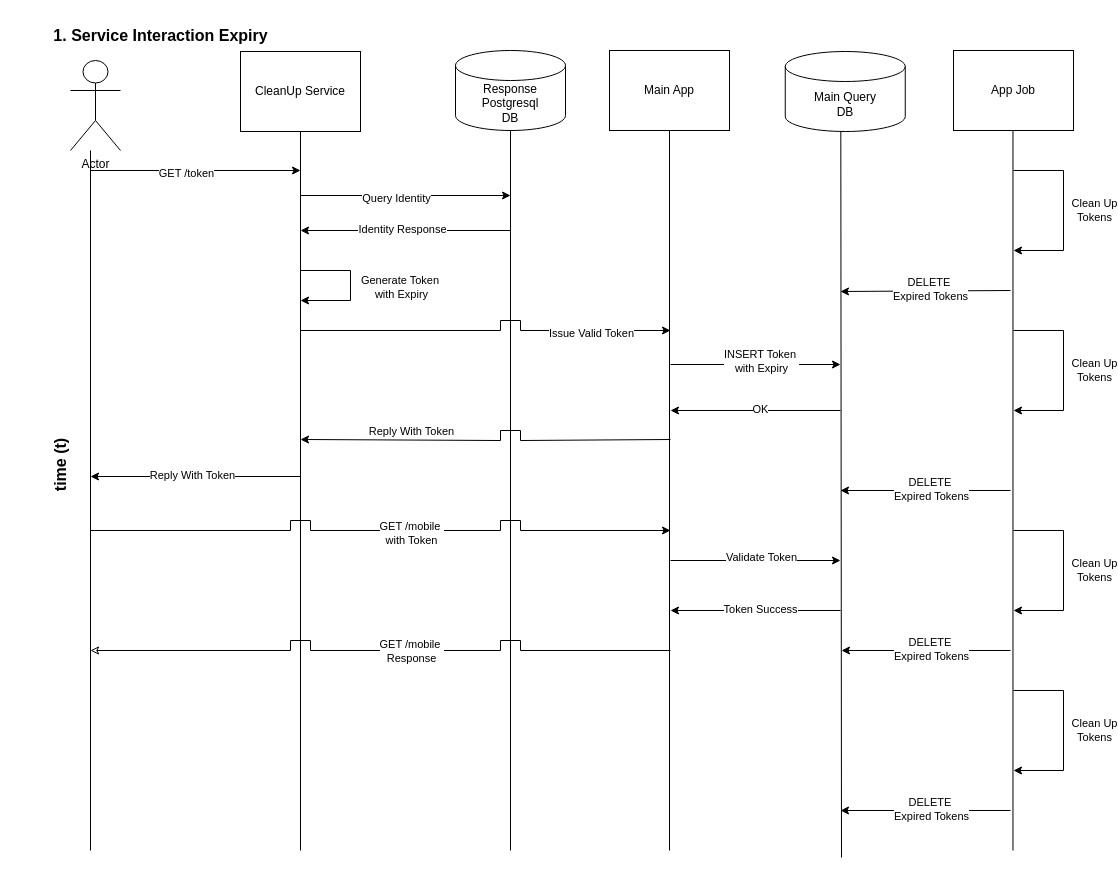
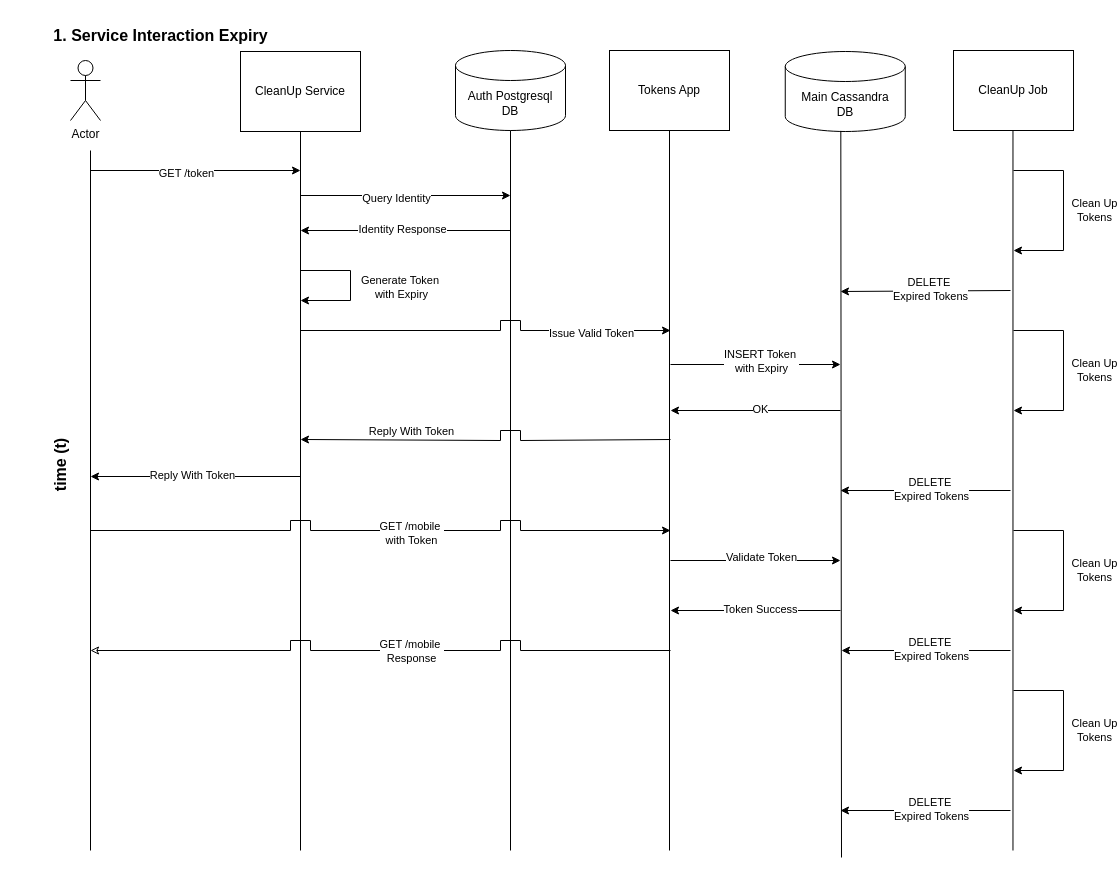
  <mxCell id="0" />
  <mxCell id="1" parent="0" />
  <mxCell id="2" value="&lt;b&gt;&lt;font style=&quot;font-size: 16px;&quot;&gt;1. Service Interaction Expiry&lt;/font&gt;&lt;/b&gt;" style="text;html=1;align=center;verticalAlign=middle;resizable=0;points=[];autosize=1;strokeColor=none;fillColor=none;" vertex="1" parent="1"><mxGeometry x="40" y="20" width="240" height="30" as="geometry" /></mxCell>
- <mxCell id="3" value="Actor" style="shape=umlActor;verticalLabelPosition=bottom;verticalAlign=top;html=1;outlineConnect=0;" vertex="1" parent="1"><mxGeometry x="70" y="60" width="50" height="90" as="geometry" /></mxCell>
+ <mxCell id="3" value="Actor" style="shape=umlActor;verticalLabelPosition=bottom;verticalAlign=top;html=1;outlineConnect=0;" vertex="1" parent="1"><mxGeometry x="70" y="60" width="30" height="60" as="geometry" /></mxCell>
  <mxCell id="4" value="CleanUp Service" style="rounded=0;whiteSpace=wrap;html=1;" vertex="1" parent="1"><mxGeometry x="240" y="51" width="120" height="80" as="geometry" /></mxCell>
- <mxCell id="5" value="Main App" style="rounded=0;whiteSpace=wrap;html=1;" vertex="1" parent="1"><mxGeometry x="609" y="50" width="120" height="80" as="geometry" /></mxCell>
+ <mxCell id="5" value="Tokens App" style="rounded=0;whiteSpace=wrap;html=1;" vertex="1" parent="1"><mxGeometry x="609" y="50" width="120" height="80" as="geometry" /></mxCell>
  <mxCell id="6" value="" style="endArrow=none;html=1;rounded=0;" edge="1" parent="1"><mxGeometry width="50" height="50" relative="1" as="geometry"><mxPoint x="90" y="150" as="sourcePoint" /><mxPoint x="90" y="850" as="targetPoint" /></mxGeometry></mxCell>
  <mxCell id="7" value="" style="endArrow=none;html=1;rounded=0;exitX=0.5;exitY=1;exitDx=0;exitDy=0;" edge="1" parent="1" source="4"><mxGeometry width="50" height="50" relative="1" as="geometry"><mxPoint x="299.5" y="151" as="sourcePoint" /><mxPoint x="300" y="850" as="targetPoint" /></mxGeometry></mxCell>
  <mxCell id="8" value="" style="endArrow=none;html=1;rounded=0;exitX=0.5;exitY=1;exitDx=0;exitDy=0;" edge="1" parent="1" source="5"><mxGeometry width="50" height="50" relative="1" as="geometry"><mxPoint x="668.5" y="153" as="sourcePoint" /><mxPoint x="669" y="850" as="targetPoint" /></mxGeometry></mxCell>
- <mxCell id="9" value="Response Postgresql&lt;div&gt;DB&lt;/div&gt;" style="shape=cylinder3;whiteSpace=wrap;html=1;boundedLbl=1;backgroundOutline=1;size=15;" vertex="1" parent="1"><mxGeometry x="455" y="50" width="110" height="80" as="geometry" /></mxCell>
- <mxCell id="10" value="Main Query&lt;div&gt;DB&lt;/div&gt;" style="shape=cylinder3;whiteSpace=wrap;html=1;boundedLbl=1;backgroundOutline=1;size=15;" vertex="1" parent="1"><mxGeometry x="784.76" y="51" width="120" height="80" as="geometry" /></mxCell>
+ <mxCell id="9" value="Auth Postgresql&lt;div&gt;DB&lt;/div&gt;" style="shape=cylinder3;whiteSpace=wrap;html=1;boundedLbl=1;backgroundOutline=1;size=15;" vertex="1" parent="1"><mxGeometry x="455" y="50" width="110" height="80" as="geometry" /></mxCell>
+ <mxCell id="10" value="Main Cassandra&lt;div&gt;DB&lt;/div&gt;" style="shape=cylinder3;whiteSpace=wrap;html=1;boundedLbl=1;backgroundOutline=1;size=15;" vertex="1" parent="1"><mxGeometry x="784.76" y="51" width="120" height="80" as="geometry" /></mxCell>
  <mxCell id="11" value="" style="endArrow=none;html=1;rounded=0;exitX=0.5;exitY=1;exitDx=0;exitDy=0;exitPerimeter=0;" edge="1" parent="1" source="9"><mxGeometry width="50" height="50" relative="1" as="geometry"><mxPoint x="509.66" y="151" as="sourcePoint" /><mxPoint x="510" y="850" as="targetPoint" /></mxGeometry></mxCell>
  <mxCell id="12" value="" style="endArrow=none;html=1;rounded=0;exitX=0.488;exitY=0.993;exitDx=0;exitDy=0;exitPerimeter=0;" edge="1" parent="1"><mxGeometry width="50" height="50" relative="1" as="geometry"><mxPoint x="840.32" y="130.44" as="sourcePoint" /><mxPoint x="841" y="857" as="targetPoint" /></mxGeometry></mxCell>
  <mxCell id="13" value="" style="endArrow=classic;html=1;rounded=0;" edge="1" parent="1"><mxGeometry width="50" height="50" relative="1" as="geometry"><mxPoint x="90" y="170" as="sourcePoint" /><mxPoint x="300" y="170" as="targetPoint" /></mxGeometry></mxCell>
  <mxCell id="14" value="GET /token" style="edgeLabel;html=1;align=center;verticalAlign=middle;resizable=0;points=[];" vertex="1" connectable="0" parent="13"><mxGeometry x="-0.091" y="-2" relative="1" as="geometry"><mxPoint as="offset" /></mxGeometry></mxCell>
  <mxCell id="15" value="" style="endArrow=classic;html=1;rounded=0;" edge="1" parent="1"><mxGeometry width="50" height="50" relative="1" as="geometry"><mxPoint x="300" y="195" as="sourcePoint" /><mxPoint x="510" y="195" as="targetPoint" /></mxGeometry></mxCell>
  <mxCell id="16" value="Query Identity" style="edgeLabel;html=1;align=center;verticalAlign=middle;resizable=0;points=[];" vertex="1" connectable="0" parent="15"><mxGeometry x="-0.091" y="-2" relative="1" as="geometry"><mxPoint as="offset" /></mxGeometry></mxCell>
  <mxCell id="17" value="" style="endArrow=classic;html=1;rounded=0;" edge="1" parent="1"><mxGeometry width="50" height="50" relative="1" as="geometry"><mxPoint x="510" y="230" as="sourcePoint" /><mxPoint x="300" y="230" as="targetPoint" /></mxGeometry></mxCell>
  <mxCell id="18" value="Identity Response" style="edgeLabel;html=1;align=center;verticalAlign=middle;resizable=0;points=[];" vertex="1" connectable="0" parent="17"><mxGeometry x="-0.091" y="-2" relative="1" as="geometry"><mxPoint x="-14" as="offset" /></mxGeometry></mxCell>
  <mxCell id="19" value="" style="endArrow=classic;html=1;rounded=0;" edge="1" parent="1"><mxGeometry width="50" height="50" relative="1" as="geometry"><mxPoint x="300" y="270" as="sourcePoint" /><mxPoint x="300" y="300" as="targetPoint" /><Array as="points"><mxPoint x="350" y="270" /><mxPoint x="350" y="300" /></Array></mxGeometry></mxCell>
  <mxCell id="20" value="Generate Token&amp;nbsp;&lt;div&gt;with Expiry&lt;/div&gt;" style="edgeLabel;html=1;align=center;verticalAlign=middle;resizable=0;points=[];" vertex="1" connectable="0" parent="19"><mxGeometry x="-0.091" y="-2" relative="1" as="geometry"><mxPoint x="52" y="7" as="offset" /></mxGeometry></mxCell>
  <mxCell id="21" value="" style="endArrow=classic;html=1;rounded=0;" edge="1" parent="1"><mxGeometry width="50" height="50" relative="1" as="geometry"><mxPoint x="300" y="330" as="sourcePoint" /><mxPoint x="670" y="330" as="targetPoint" /><Array as="points"><mxPoint x="500" y="330" /><mxPoint x="500" y="320" /><mxPoint x="520" y="320" /><mxPoint x="520" y="330" /></Array></mxGeometry></mxCell>
  <mxCell id="22" value="Issue Valid Token" style="edgeLabel;html=1;align=center;verticalAlign=middle;resizable=0;points=[];" vertex="1" connectable="0" parent="21"><mxGeometry x="-0.091" y="-2" relative="1" as="geometry"><mxPoint x="113" as="offset" /></mxGeometry></mxCell>
  <mxCell id="23" value="" style="endArrow=classic;html=1;rounded=0;" edge="1" parent="1"><mxGeometry width="50" height="50" relative="1" as="geometry"><mxPoint x="670" y="364" as="sourcePoint" /><mxPoint x="840" y="364" as="targetPoint" /></mxGeometry></mxCell>
  <mxCell id="24" value="INSERT Token&amp;nbsp;&lt;div&gt;with Expiry&lt;/div&gt;" style="edgeLabel;html=1;align=center;verticalAlign=middle;resizable=0;points=[];" vertex="1" connectable="0" parent="23"><mxGeometry x="-0.091" y="-2" relative="1" as="geometry"><mxPoint x="13" y="-6" as="offset" /></mxGeometry></mxCell>
- <mxCell id="25" value="App Job" style="rounded=0;whiteSpace=wrap;html=1;" vertex="1" parent="1"><mxGeometry x="953" y="50" width="120" height="80" as="geometry" /></mxCell>
+ <mxCell id="25" value="CleanUp Job" style="rounded=0;whiteSpace=wrap;html=1;" vertex="1" parent="1"><mxGeometry x="953" y="50" width="120" height="80" as="geometry" /></mxCell>
  <mxCell id="26" value="" style="endArrow=none;html=1;rounded=0;exitX=0.5;exitY=1;exitDx=0;exitDy=0;" edge="1" parent="1"><mxGeometry width="50" height="50" relative="1" as="geometry"><mxPoint x="1012.47" y="130" as="sourcePoint" /><mxPoint x="1012.47" y="850" as="targetPoint" /></mxGeometry></mxCell>
  <mxCell id="27" value="" style="endArrow=classic;html=1;rounded=0;" edge="1" parent="1"><mxGeometry width="50" height="50" relative="1" as="geometry"><mxPoint x="90" y="530" as="sourcePoint" /><mxPoint x="670" y="530" as="targetPoint" /><Array as="points"><mxPoint x="290" y="530" /><mxPoint x="290" y="520" /><mxPoint x="310" y="520" /><mxPoint x="310" y="530" /><mxPoint x="500" y="530" /><mxPoint x="500" y="520" /><mxPoint x="520" y="520" /><mxPoint x="520" y="530" /></Array></mxGeometry></mxCell>
  <mxCell id="28" value="GET /mobile&amp;nbsp;&lt;div&gt;with Token&lt;/div&gt;" style="edgeLabel;html=1;align=center;verticalAlign=middle;resizable=0;points=[];" vertex="1" connectable="0" parent="27"><mxGeometry x="-0.091" y="-2" relative="1" as="geometry"><mxPoint x="58" as="offset" /></mxGeometry></mxCell>
  <mxCell id="29" value="" style="endArrow=classic;html=1;rounded=0;" edge="1" parent="1"><mxGeometry width="50" height="50" relative="1" as="geometry"><mxPoint x="670" y="439" as="sourcePoint" /><mxPoint x="300" y="439" as="targetPoint" /><Array as="points"><mxPoint x="520" y="440" /><mxPoint x="520" y="430" /><mxPoint x="500" y="430" /><mxPoint x="500" y="440" /></Array></mxGeometry></mxCell>
  <mxCell id="30" value="Reply With Token" style="edgeLabel;html=1;align=center;verticalAlign=middle;resizable=0;points=[];" vertex="1" connectable="0" parent="29"><mxGeometry x="-0.091" y="-2" relative="1" as="geometry"><mxPoint x="-93" y="2" as="offset" /></mxGeometry></mxCell>
  <mxCell id="31" value="" style="endArrow=classic;html=1;rounded=0;" edge="1" parent="1"><mxGeometry width="50" height="50" relative="1" as="geometry"><mxPoint x="840" y="410" as="sourcePoint" /><mxPoint x="670" y="410" as="targetPoint" /></mxGeometry></mxCell>
  <mxCell id="32" value="OK" style="edgeLabel;html=1;align=center;verticalAlign=middle;resizable=0;points=[];" vertex="1" connectable="0" parent="31"><mxGeometry x="-0.091" y="-2" relative="1" as="geometry"><mxPoint x="-4" as="offset" /></mxGeometry></mxCell>
  <mxCell id="33" value="" style="endArrow=classic;html=1;rounded=0;" edge="1" parent="1"><mxGeometry width="50" height="50" relative="1" as="geometry"><mxPoint x="300" y="476" as="sourcePoint" /><mxPoint x="90" y="476" as="targetPoint" /></mxGeometry></mxCell>
  <mxCell id="34" value="Reply With Token" style="edgeLabel;html=1;align=center;verticalAlign=middle;resizable=0;points=[];" vertex="1" connectable="0" parent="33"><mxGeometry x="-0.091" y="-2" relative="1" as="geometry"><mxPoint x="-14" as="offset" /></mxGeometry></mxCell>
  <mxCell id="35" value="" style="endArrow=classic;html=1;rounded=0;" edge="1" parent="1"><mxGeometry width="50" height="50" relative="1" as="geometry"><mxPoint x="670" y="560" as="sourcePoint" /><mxPoint x="840" y="560" as="targetPoint" /></mxGeometry></mxCell>
  <mxCell id="36" value="Validate Token" style="edgeLabel;html=1;align=center;verticalAlign=middle;resizable=0;points=[];" vertex="1" connectable="0" parent="35"><mxGeometry x="-0.091" y="-2" relative="1" as="geometry"><mxPoint x="13" y="-6" as="offset" /></mxGeometry></mxCell>
  <mxCell id="37" value="" style="endArrow=classic;html=1;rounded=0;" edge="1" parent="1"><mxGeometry width="50" height="50" relative="1" as="geometry"><mxPoint x="840" y="610" as="sourcePoint" /><mxPoint x="670" y="610" as="targetPoint" /></mxGeometry></mxCell>
  <mxCell id="38" value="Token Success" style="edgeLabel;html=1;align=center;verticalAlign=middle;resizable=0;points=[];" vertex="1" connectable="0" parent="37"><mxGeometry x="-0.091" y="-2" relative="1" as="geometry"><mxPoint x="-4" as="offset" /></mxGeometry></mxCell>
  <mxCell id="39" value="" style="endArrow=none;html=1;rounded=0;startArrow=classic;startFill=0;" edge="1" parent="1"><mxGeometry width="50" height="50" relative="1" as="geometry"><mxPoint x="90" y="650" as="sourcePoint" /><mxPoint x="670" y="650" as="targetPoint" /><Array as="points"><mxPoint x="290" y="650" /><mxPoint x="290" y="640" /><mxPoint x="310" y="640" /><mxPoint x="310" y="650" /><mxPoint x="500" y="650" /><mxPoint x="500" y="640" /><mxPoint x="520" y="640" /><mxPoint x="520" y="650" /></Array></mxGeometry></mxCell>
  <mxCell id="40" value="GET /mobile&amp;nbsp;&lt;div&gt;Response&lt;/div&gt;" style="edgeLabel;html=1;align=center;verticalAlign=middle;resizable=0;points=[];" vertex="1" connectable="0" parent="39"><mxGeometry x="-0.091" y="-2" relative="1" as="geometry"><mxPoint x="58" y="-2" as="offset" /></mxGeometry></mxCell>
  <mxCell id="41" value="" style="endArrow=classic;html=1;rounded=0;" edge="1" parent="1"><mxGeometry width="50" height="50" relative="1" as="geometry"><mxPoint x="1013" y="170" as="sourcePoint" /><mxPoint x="1013" y="250" as="targetPoint" /><Array as="points"><mxPoint x="1063" y="170" /><mxPoint x="1063" y="250" /></Array></mxGeometry></mxCell>
  <mxCell id="42" value="Clean Up&lt;div&gt;Tokens&lt;/div&gt;" style="edgeLabel;html=1;align=center;verticalAlign=middle;resizable=0;points=[];" vertex="1" connectable="0" parent="41"><mxGeometry x="-0.091" y="-2" relative="1" as="geometry"><mxPoint x="32" y="7" as="offset" /></mxGeometry></mxCell>
  <mxCell id="43" value="" style="endArrow=classic;html=1;rounded=0;" edge="1" parent="1"><mxGeometry width="50" height="50" relative="1" as="geometry"><mxPoint x="1010" y="290" as="sourcePoint" /><mxPoint x="840" y="291" as="targetPoint" /></mxGeometry></mxCell>
  <mxCell id="44" value="DELETE&amp;nbsp;&lt;div&gt;Expired Tokens&lt;/div&gt;" style="edgeLabel;html=1;align=center;verticalAlign=middle;resizable=0;points=[];" vertex="1" connectable="0" parent="43"><mxGeometry x="-0.091" y="-2" relative="1" as="geometry"><mxPoint x="-3" as="offset" /></mxGeometry></mxCell>
  <mxCell id="45" value="" style="endArrow=classic;html=1;rounded=0;" edge="1" parent="1"><mxGeometry width="50" height="50" relative="1" as="geometry"><mxPoint x="1013" y="330" as="sourcePoint" /><mxPoint x="1013" y="410" as="targetPoint" /><Array as="points"><mxPoint x="1063" y="330" /><mxPoint x="1063" y="410" /></Array></mxGeometry></mxCell>
  <mxCell id="46" value="Clean Up&lt;div&gt;Tokens&lt;/div&gt;" style="edgeLabel;html=1;align=center;verticalAlign=middle;resizable=0;points=[];" vertex="1" connectable="0" parent="45"><mxGeometry x="-0.091" y="-2" relative="1" as="geometry"><mxPoint x="32" y="7" as="offset" /></mxGeometry></mxCell>
  <mxCell id="47" value="" style="endArrow=classic;html=1;rounded=0;" edge="1" parent="1"><mxGeometry width="50" height="50" relative="1" as="geometry"><mxPoint x="1010" y="490" as="sourcePoint" /><mxPoint x="840" y="490" as="targetPoint" /></mxGeometry></mxCell>
  <mxCell id="48" value="DELETE&amp;nbsp;&lt;div&gt;Expired Tokens&lt;/div&gt;" style="edgeLabel;html=1;align=center;verticalAlign=middle;resizable=0;points=[];" vertex="1" connectable="0" parent="47"><mxGeometry x="-0.091" y="-2" relative="1" as="geometry"><mxPoint x="-3" as="offset" /></mxGeometry></mxCell>
  <mxCell id="49" value="" style="endArrow=classic;html=1;rounded=0;" edge="1" parent="1"><mxGeometry width="50" height="50" relative="1" as="geometry"><mxPoint x="1013" y="530" as="sourcePoint" /><mxPoint x="1013" y="610" as="targetPoint" /><Array as="points"><mxPoint x="1063" y="530" /><mxPoint x="1063" y="610" /></Array></mxGeometry></mxCell>
  <mxCell id="50" value="Clean Up&lt;div&gt;Tokens&lt;/div&gt;" style="edgeLabel;html=1;align=center;verticalAlign=middle;resizable=0;points=[];" vertex="1" connectable="0" parent="49"><mxGeometry x="-0.091" y="-2" relative="1" as="geometry"><mxPoint x="32" y="7" as="offset" /></mxGeometry></mxCell>
  <mxCell id="51" value="" style="endArrow=classic;html=1;rounded=0;" edge="1" parent="1"><mxGeometry width="50" height="50" relative="1" as="geometry"><mxPoint x="1010" y="650" as="sourcePoint" /><mxPoint x="841" y="650" as="targetPoint" /></mxGeometry></mxCell>
  <mxCell id="52" value="DELETE&amp;nbsp;&lt;div&gt;Expired Tokens&lt;/div&gt;" style="edgeLabel;html=1;align=center;verticalAlign=middle;resizable=0;points=[];" vertex="1" connectable="0" parent="51"><mxGeometry x="-0.091" y="-2" relative="1" as="geometry"><mxPoint x="-3" as="offset" /></mxGeometry></mxCell>
  <mxCell id="53" value="" style="endArrow=classic;html=1;rounded=0;" edge="1" parent="1"><mxGeometry width="50" height="50" relative="1" as="geometry"><mxPoint x="1013" y="690" as="sourcePoint" /><mxPoint x="1013" y="770" as="targetPoint" /><Array as="points"><mxPoint x="1063" y="690" /><mxPoint x="1063" y="770" /></Array></mxGeometry></mxCell>
  <mxCell id="54" value="Clean Up&lt;div&gt;Tokens&lt;/div&gt;" style="edgeLabel;html=1;align=center;verticalAlign=middle;resizable=0;points=[];" vertex="1" connectable="0" parent="53"><mxGeometry x="-0.091" y="-2" relative="1" as="geometry"><mxPoint x="32" y="7" as="offset" /></mxGeometry></mxCell>
  <mxCell id="55" value="" style="endArrow=classic;html=1;rounded=0;" edge="1" parent="1"><mxGeometry width="50" height="50" relative="1" as="geometry"><mxPoint x="1010" y="810" as="sourcePoint" /><mxPoint x="840" y="810" as="targetPoint" /></mxGeometry></mxCell>
  <mxCell id="56" value="DELETE&amp;nbsp;&lt;div&gt;Expired Tokens&lt;/div&gt;" style="edgeLabel;html=1;align=center;verticalAlign=middle;resizable=0;points=[];" vertex="1" connectable="0" parent="55"><mxGeometry x="-0.091" y="-2" relative="1" as="geometry"><mxPoint x="-3" as="offset" /></mxGeometry></mxCell>
  <mxCell id="57" value="&lt;b&gt;&lt;font style=&quot;font-size: 16px;&quot;&gt;time (t)&lt;/font&gt;&lt;/b&gt;" style="text;html=1;align=center;verticalAlign=middle;resizable=0;points=[];autosize=1;strokeColor=none;fillColor=none;rotation=-90;" vertex="1" parent="1"><mxGeometry x="20" y="450" width="80" height="30" as="geometry" /></mxCell>
